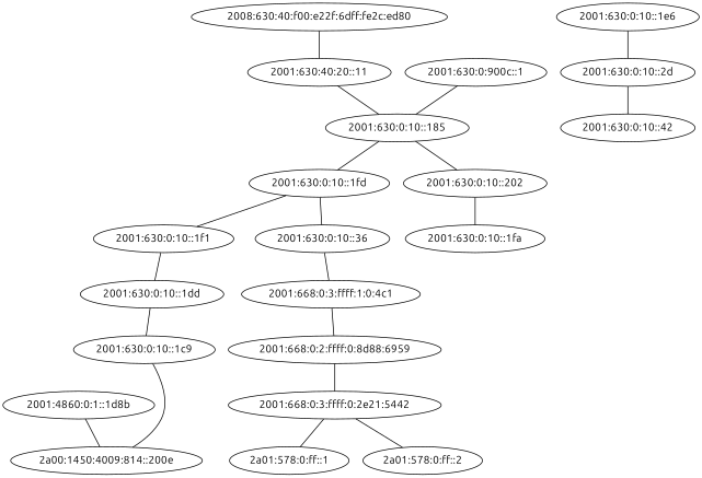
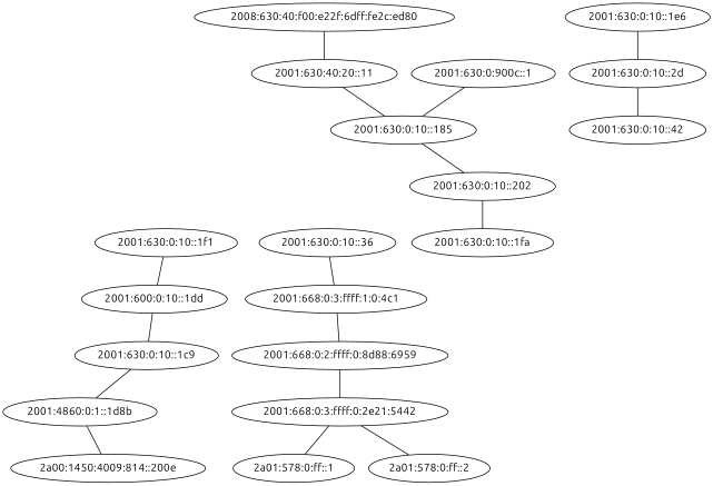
  graph {
    fontname=Ubuntu
    node [fontname=Ubuntu]
    edge [fontname=Ubuntu]
    n1 [label="2008:630:40:f00:e22f:6dff:fe2c:ed80"]
    "2001:630:40:20::11"
    "2001:630:0:10::185"
    "2001:630:0:900c::1"
-   "2001:630:0:10::1fd"
    "2001:630:0:10::202"
    "2001:630:0:10::1f1"
    "2001:630:0:10::36"
    "2001:630:0:10::1fa"
-   "2001:630:0:10::1dd"
+   "2001:630:0:10::1dd" [label="2001:600:0:10::1dd"]
    "2001:668:0:3:ffff:1:0:4c1"
    "2001:630:0:10::1c9"
    "2001:4860:0:1::1d8b"
    "2a00:1450:4009:814::200e"
    "2001:668:0:2:ffff:0:8d88:6959"
    "2001:668:0:3:ffff:0:2e21:5442"
    "2a01:578:0:ff::1"
    "2a01:578:0:ff::2"
    "2001:630:0:10::1e6"
    "2001:630:0:10::2d"
    "2001:630:0:10::42"
    n1 -- "2001:630:40:20::11"
    "2001:630:40:20::11" -- "2001:630:0:10::185"
-   "2001:630:0:10::185" -- "2001:630:0:10::1fd"
    "2001:630:0:10::185" -- "2001:630:0:10::202"
    "2001:630:0:900c::1" -- "2001:630:0:10::185"
-   "2001:630:0:10::1fd" -- "2001:630:0:10::1f1"
-   "2001:630:0:10::1fd" -- "2001:630:0:10::36"
    "2001:630:0:10::202" -- "2001:630:0:10::1fa"
    "2001:630:0:10::1f1" -- "2001:630:0:10::1dd"
    "2001:630:0:10::36" -- "2001:668:0:3:ffff:1:0:4c1"
    "2001:630:0:10::1dd" -- "2001:630:0:10::1c9"
    "2001:668:0:3:ffff:1:0:4c1" -- "2001:668:0:2:ffff:0:8d88:6959"
-   "2001:630:0:10::1c9" -- "2a00:1450:4009:814::200e"
+   "2001:630:0:10::1c9" -- "2001:4860:0:1::1d8b"
    "2001:4860:0:1::1d8b" -- "2a00:1450:4009:814::200e"
    "2001:668:0:2:ffff:0:8d88:6959" -- "2001:668:0:3:ffff:0:2e21:5442"
    "2001:668:0:3:ffff:0:2e21:5442" -- "2a01:578:0:ff::1"
    "2001:668:0:3:ffff:0:2e21:5442" -- "2a01:578:0:ff::2"
    "2001:630:0:10::1e6" -- "2001:630:0:10::2d"
    "2001:630:0:10::2d" -- "2001:630:0:10::42"
  }
